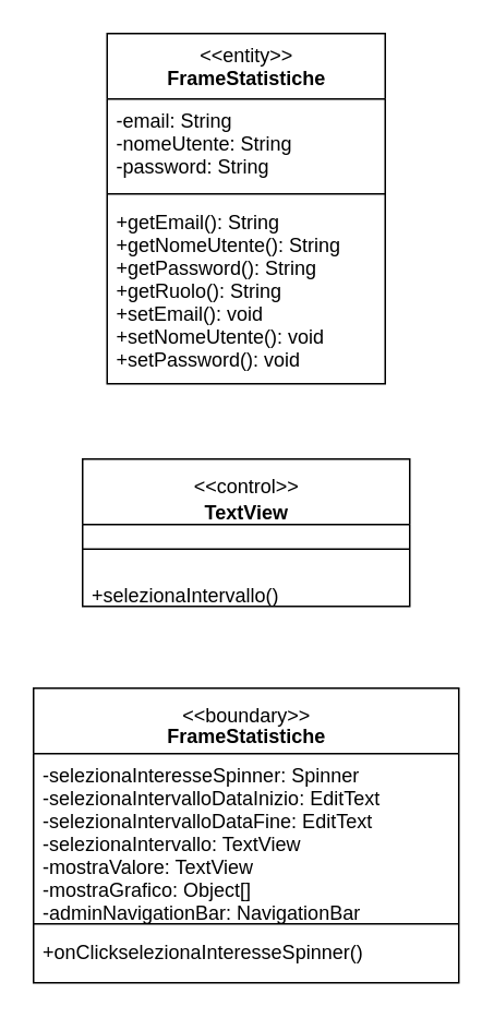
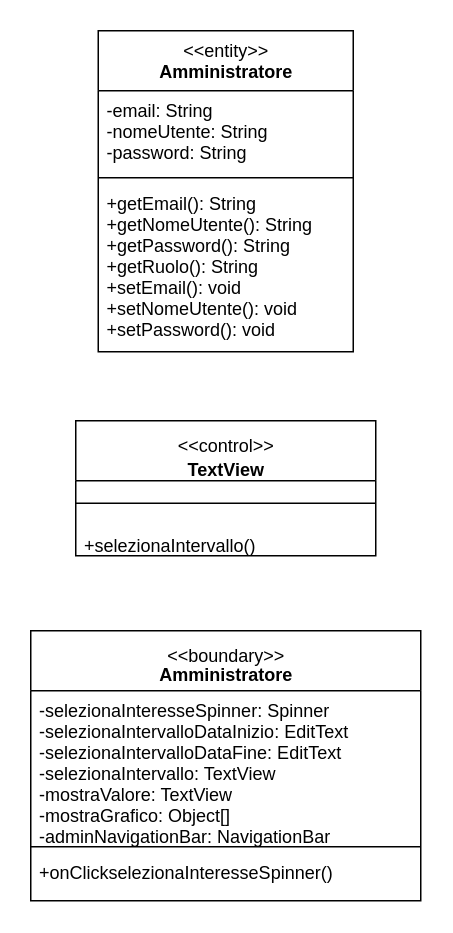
  <mxCell id="0" />
  <mxCell id="1" parent="0" />
- <mxCell id="2" value="&lt;span style=&quot;font-weight: normal;&quot;&gt;&amp;lt;&amp;lt;entity&amp;gt;&amp;gt;&lt;/span&gt;&lt;br&gt;FrameStatistiche" style="swimlane;fontStyle=1;align=center;verticalAlign=top;childLayout=stackLayout;horizontal=1;startSize=40;horizontalStack=0;resizeParent=1;resizeParentMax=0;resizeLast=0;collapsible=1;marginBottom=0;html=1;" parent="1" vertex="1"><mxGeometry x="65" y="20" width="170" height="214" as="geometry" /></mxCell>
+ <mxCell id="2" value="&lt;span style=&quot;font-weight: normal;&quot;&gt;&amp;lt;&amp;lt;entity&amp;gt;&amp;gt;&lt;/span&gt;&lt;br&gt;Amministratore" style="swimlane;fontStyle=1;align=center;verticalAlign=top;childLayout=stackLayout;horizontal=1;startSize=40;horizontalStack=0;resizeParent=1;resizeParentMax=0;resizeLast=0;collapsible=1;marginBottom=0;html=1;" parent="1" vertex="1"><mxGeometry x="65" y="20" width="170" height="214" as="geometry" /></mxCell>
  <mxCell id="3" value="-email: String&#10;-nomeUtente: String&#10;-password: String" style="text;strokeColor=none;fillColor=none;align=left;verticalAlign=top;spacingLeft=4;spacingRight=4;overflow=hidden;rotatable=0;points=[[0,0.5],[1,0.5]];portConstraint=eastwest;" parent="2" vertex="1"><mxGeometry y="40" width="170" height="54" as="geometry" /></mxCell>
  <mxCell id="4" value="" style="line;strokeWidth=1;fillColor=none;align=left;verticalAlign=middle;spacingTop=-1;spacingLeft=3;spacingRight=3;rotatable=0;labelPosition=right;points=[];portConstraint=eastwest;strokeColor=inherit;" parent="2" vertex="1"><mxGeometry y="94" width="170" height="8" as="geometry" /></mxCell>
  <mxCell id="5" value="+getEmail(): String&#10;+getNomeUtente(): String&#10;+getPassword(): String&#10;+getRuolo(): String&#10;+setEmail(): void&#10;+setNomeUtente(): void&#10;+setPassword(): void" style="text;strokeColor=none;fillColor=none;align=left;verticalAlign=top;spacingLeft=4;spacingRight=4;overflow=hidden;rotatable=0;points=[[0,0.5],[1,0.5]];portConstraint=eastwest;" parent="2" vertex="1"><mxGeometry y="102" width="170" height="112" as="geometry" /></mxCell>
  <mxCell id="6" value="&lt;p style=&quot;border-color: var(--border-color); font-weight: 400; margin: 4px 0px 0px; line-height: 12px;&quot;&gt;&amp;lt;&amp;lt;control&amp;gt;&amp;gt;&lt;/p&gt;&lt;p style=&quot;border-color: var(--border-color); font-weight: 400; margin: 4px 0px 0px; line-height: 12px;&quot;&gt;&lt;b style=&quot;border-color: var(--border-color);&quot;&gt;TextView&lt;/b&gt;&lt;/p&gt;" style="swimlane;fontStyle=1;align=center;verticalAlign=top;childLayout=stackLayout;horizontal=1;startSize=40;horizontalStack=0;resizeParent=1;resizeParentMax=0;resizeLast=0;collapsible=1;marginBottom=0;html=1;" parent="1" vertex="1"><mxGeometry x="50" y="280" width="200" height="90" as="geometry" /></mxCell>
  <mxCell id="7" value="" style="line;strokeWidth=1;fillColor=none;align=left;verticalAlign=middle;spacingTop=-1;spacingLeft=3;spacingRight=3;rotatable=0;labelPosition=right;points=[];portConstraint=eastwest;strokeColor=inherit;" parent="6" vertex="1"><mxGeometry y="40" width="200" height="30" as="geometry" /></mxCell>
  <mxCell id="8" value="+selezionaIntervallo()" style="text;strokeColor=none;fillColor=none;align=left;verticalAlign=top;spacingLeft=4;spacingRight=4;overflow=hidden;rotatable=0;points=[[0,0.5],[1,0.5]];portConstraint=eastwest;" parent="6" vertex="1"><mxGeometry y="70" width="200" height="20" as="geometry" /></mxCell>
- <mxCell id="9" value="&lt;p style=&quot;border-color: var(--border-color); font-weight: 400; margin: 4px 0px 0px; line-height: 12px;&quot;&gt;&amp;lt;&amp;lt;boundary&amp;gt;&amp;gt;&lt;/p&gt;FrameStatistiche" style="swimlane;fontStyle=1;align=center;verticalAlign=top;childLayout=stackLayout;horizontal=1;startSize=40;horizontalStack=0;resizeParent=1;resizeParentMax=0;resizeLast=0;collapsible=1;marginBottom=0;html=1;" parent="1" vertex="1"><mxGeometry x="20" y="420" width="260" height="180" as="geometry" /></mxCell>
+ <mxCell id="9" value="&lt;p style=&quot;border-color: var(--border-color); font-weight: 400; margin: 4px 0px 0px; line-height: 12px;&quot;&gt;&amp;lt;&amp;lt;boundary&amp;gt;&amp;gt;&lt;/p&gt;Amministratore" style="swimlane;fontStyle=1;align=center;verticalAlign=top;childLayout=stackLayout;horizontal=1;startSize=40;horizontalStack=0;resizeParent=1;resizeParentMax=0;resizeLast=0;collapsible=1;marginBottom=0;html=1;" parent="1" vertex="1"><mxGeometry x="20" y="420" width="260" height="180" as="geometry" /></mxCell>
  <mxCell id="10" value="-selezionaInteresseSpinner: Spinner&#10;-selezionaIntervalloDataInizio: EditText&#10;-selezionaIntervalloDataFine: EditText&#10;-selezionaIntervallo: TextView&#10;-mostraValore: TextView&#10;-mostraGrafico: Object[]&#10;-adminNavigationBar: NavigationBar&#10;&#10;" style="text;strokeColor=none;fillColor=none;align=left;verticalAlign=top;spacingLeft=4;spacingRight=4;overflow=hidden;rotatable=0;points=[[0,0.5],[1,0.5]];portConstraint=eastwest;" parent="9" vertex="1"><mxGeometry y="40" width="260" height="100" as="geometry" /></mxCell>
  <mxCell id="11" value="" style="line;strokeWidth=1;fillColor=none;align=left;verticalAlign=middle;spacingTop=-1;spacingLeft=3;spacingRight=3;rotatable=0;labelPosition=right;points=[];portConstraint=eastwest;strokeColor=inherit;" parent="9" vertex="1"><mxGeometry y="140" width="260" height="8" as="geometry" /></mxCell>
  <mxCell id="12" value="+onClickselezionaInteresseSpinner()" style="text;strokeColor=none;fillColor=none;align=left;verticalAlign=top;spacingLeft=4;spacingRight=4;overflow=hidden;rotatable=0;points=[[0,0.5],[1,0.5]];portConstraint=eastwest;" parent="9" vertex="1"><mxGeometry y="148" width="260" height="32" as="geometry" /></mxCell>
